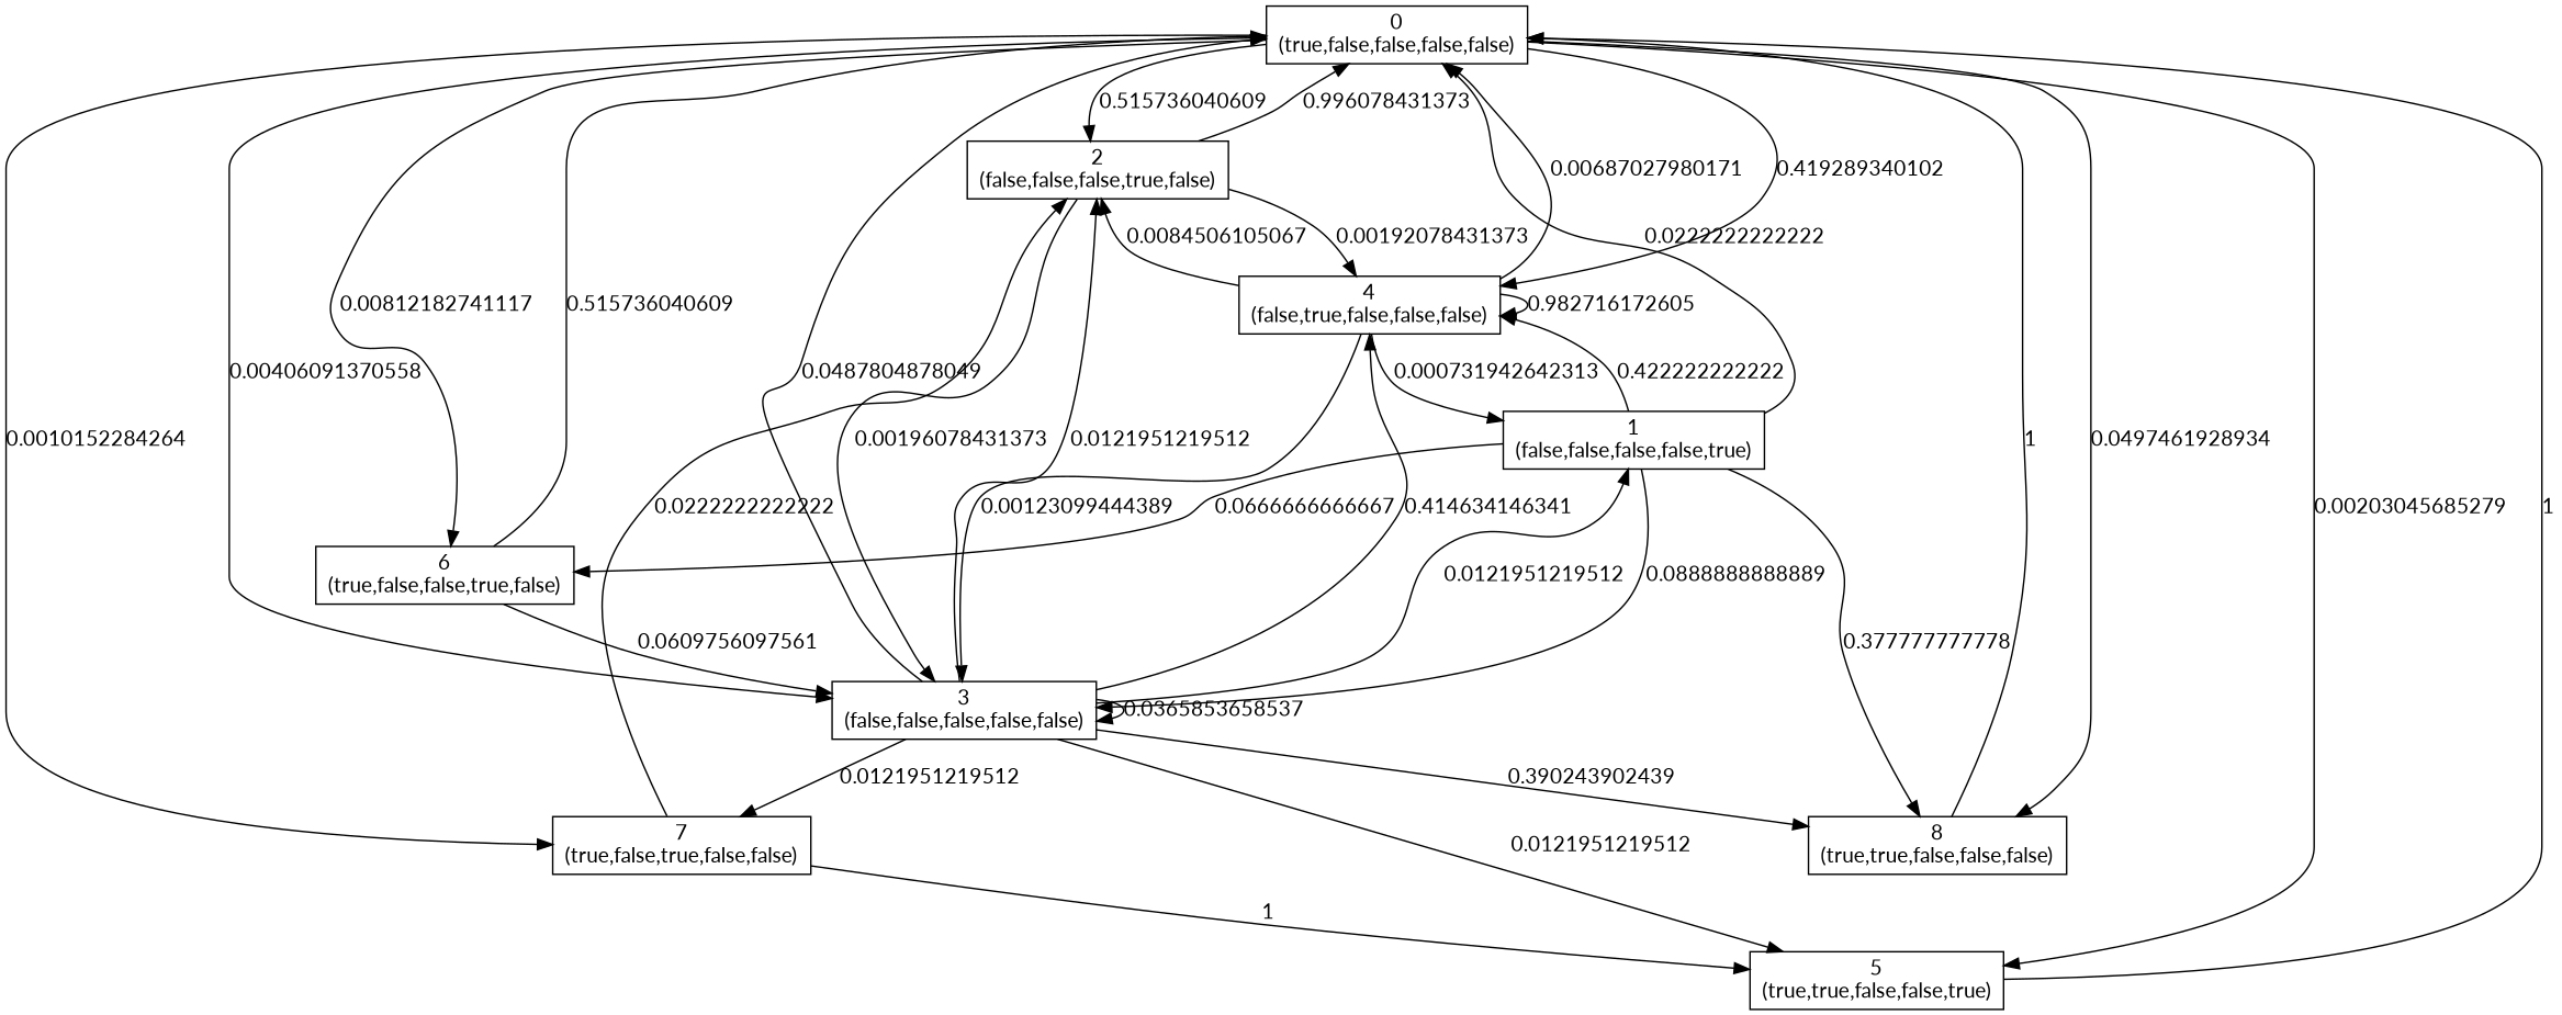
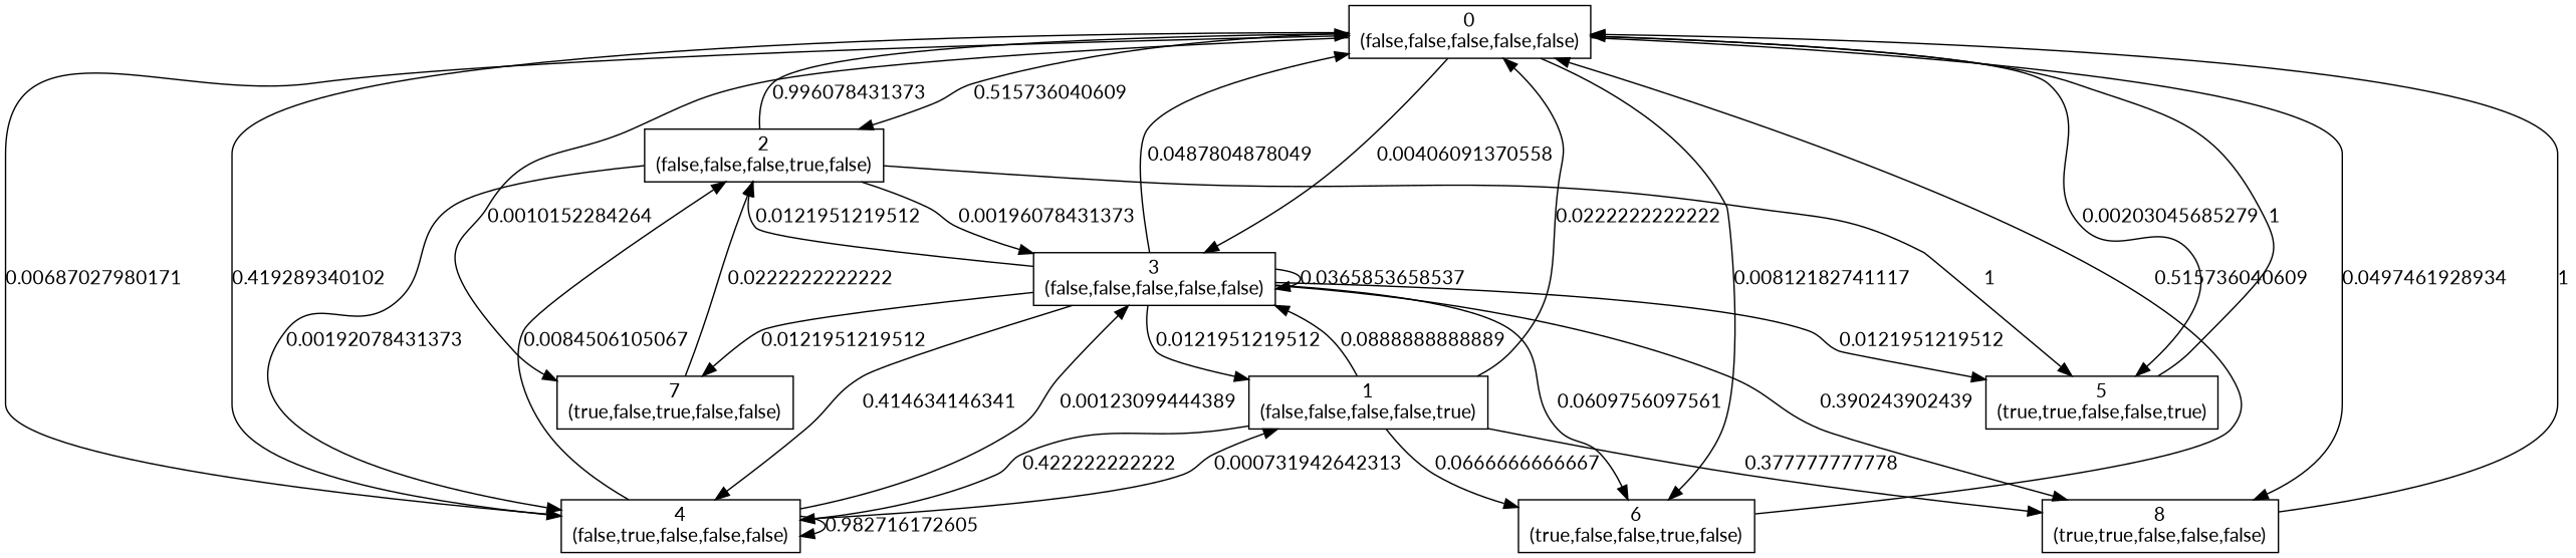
  digraph {
    fontname=Lato
    node [fontname=Lato shape=box]
    edge [fontname=Lato]
-   n1 [label="0\n(true,false,false,false,false)"]
+   n1 [label="0\n(false,false,false,false,false)"]
    n2 [label="2\n(false,false,false,true,false)"]
    n3 [label="3\n(false,false,false,false,false)"]
    n4 [label="4\n(false,true,false,false,false)"]
    n5 [label="5\n(true,true,false,false,true)"]
    n6 [label="6\n(true,false,false,true,false)"]
    n7 [label="8\n(true,true,false,false,false)"]
    n8 [label="7\n(true,false,true,false,false)"]
    n9 [label="1\n(false,false,false,false,true)"]
    n1 -> n2 [label=0.515736040609]
    n1 -> n3 [label=0.00406091370558]
    n1 -> n4 [label=0.419289340102]
    n1 -> n5 [label=0.00203045685279]
    n1 -> n6 [label=0.00812182741117]
    n1 -> n7 [label=0.0497461928934]
    n1 -> n8 [label=0.0010152284264]
    n2 -> n1 [label=0.996078431373]
    n2 -> n3 [label=0.00196078431373]
    n2 -> n4 [label=0.00192078431373]
    n3 -> n1 [label=0.0487804878049]
    n3 -> n2 [label=0.0121951219512]
    n3 -> n3 [label=0.0365853658537]
    n3 -> n4 [label=0.414634146341]
    n3 -> n5 [label=0.0121951219512]
-   n6 -> n3 [label=0.0609756097561]
+   n3 -> n6 [label=0.0609756097561]
    n3 -> n7 [label=0.390243902439]
    n3 -> n8 [label=0.0121951219512]
    n3 -> n9 [label=0.0121951219512]
    n4 -> n1 [label=0.00687027980171]
    n4 -> n2 [label=0.0084506105067]
    n4 -> n3 [label=0.00123099444389]
    n4 -> n4 [label=0.982716172605]
    n4 -> n9 [label=0.000731942642313]
    n5 -> n1 [label=1]
    n6 -> n1 [label=0.515736040609]
    n7 -> n1 [label=1]
    n8 -> n2 [label=0.0222222222222]
-   n8 -> n5 [label=1]
+   n2 -> n5 [label=1]
    n9 -> n1 [label=0.0222222222222]
    n9 -> n3 [label=0.0888888888889]
    n9 -> n4 [label=0.422222222222]
    n9 -> n6 [label=0.0666666666667]
    n9 -> n7 [label=0.377777777778]
  }
